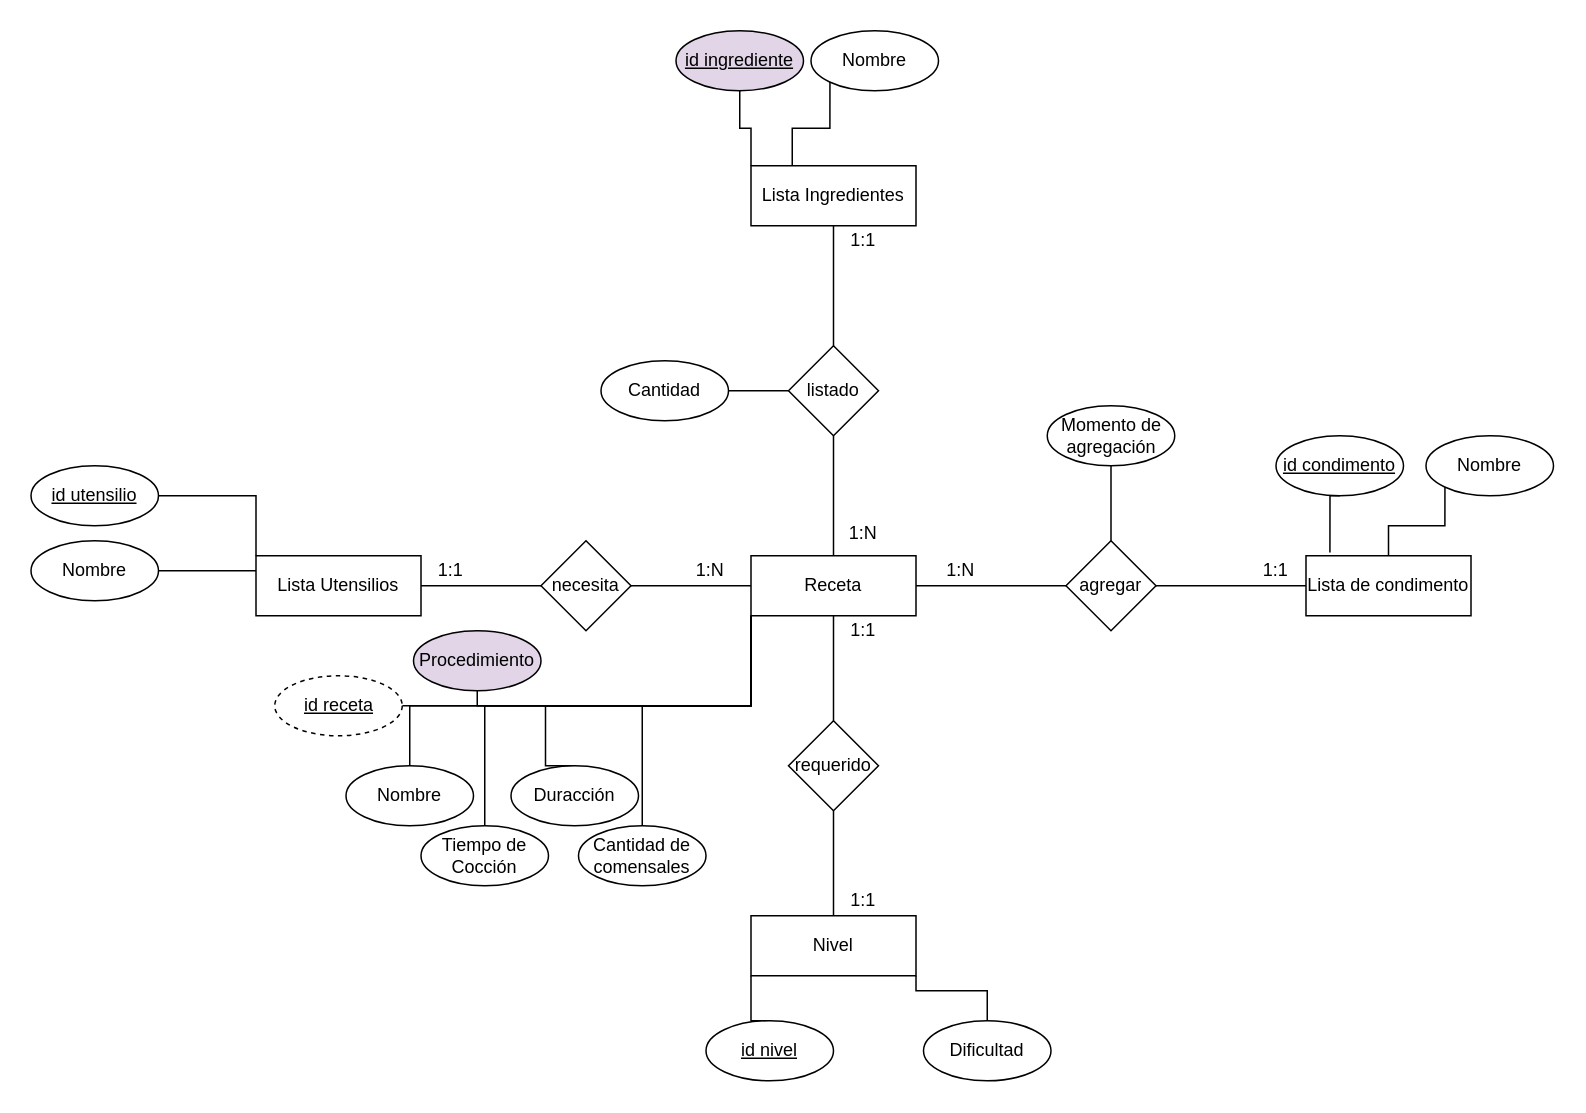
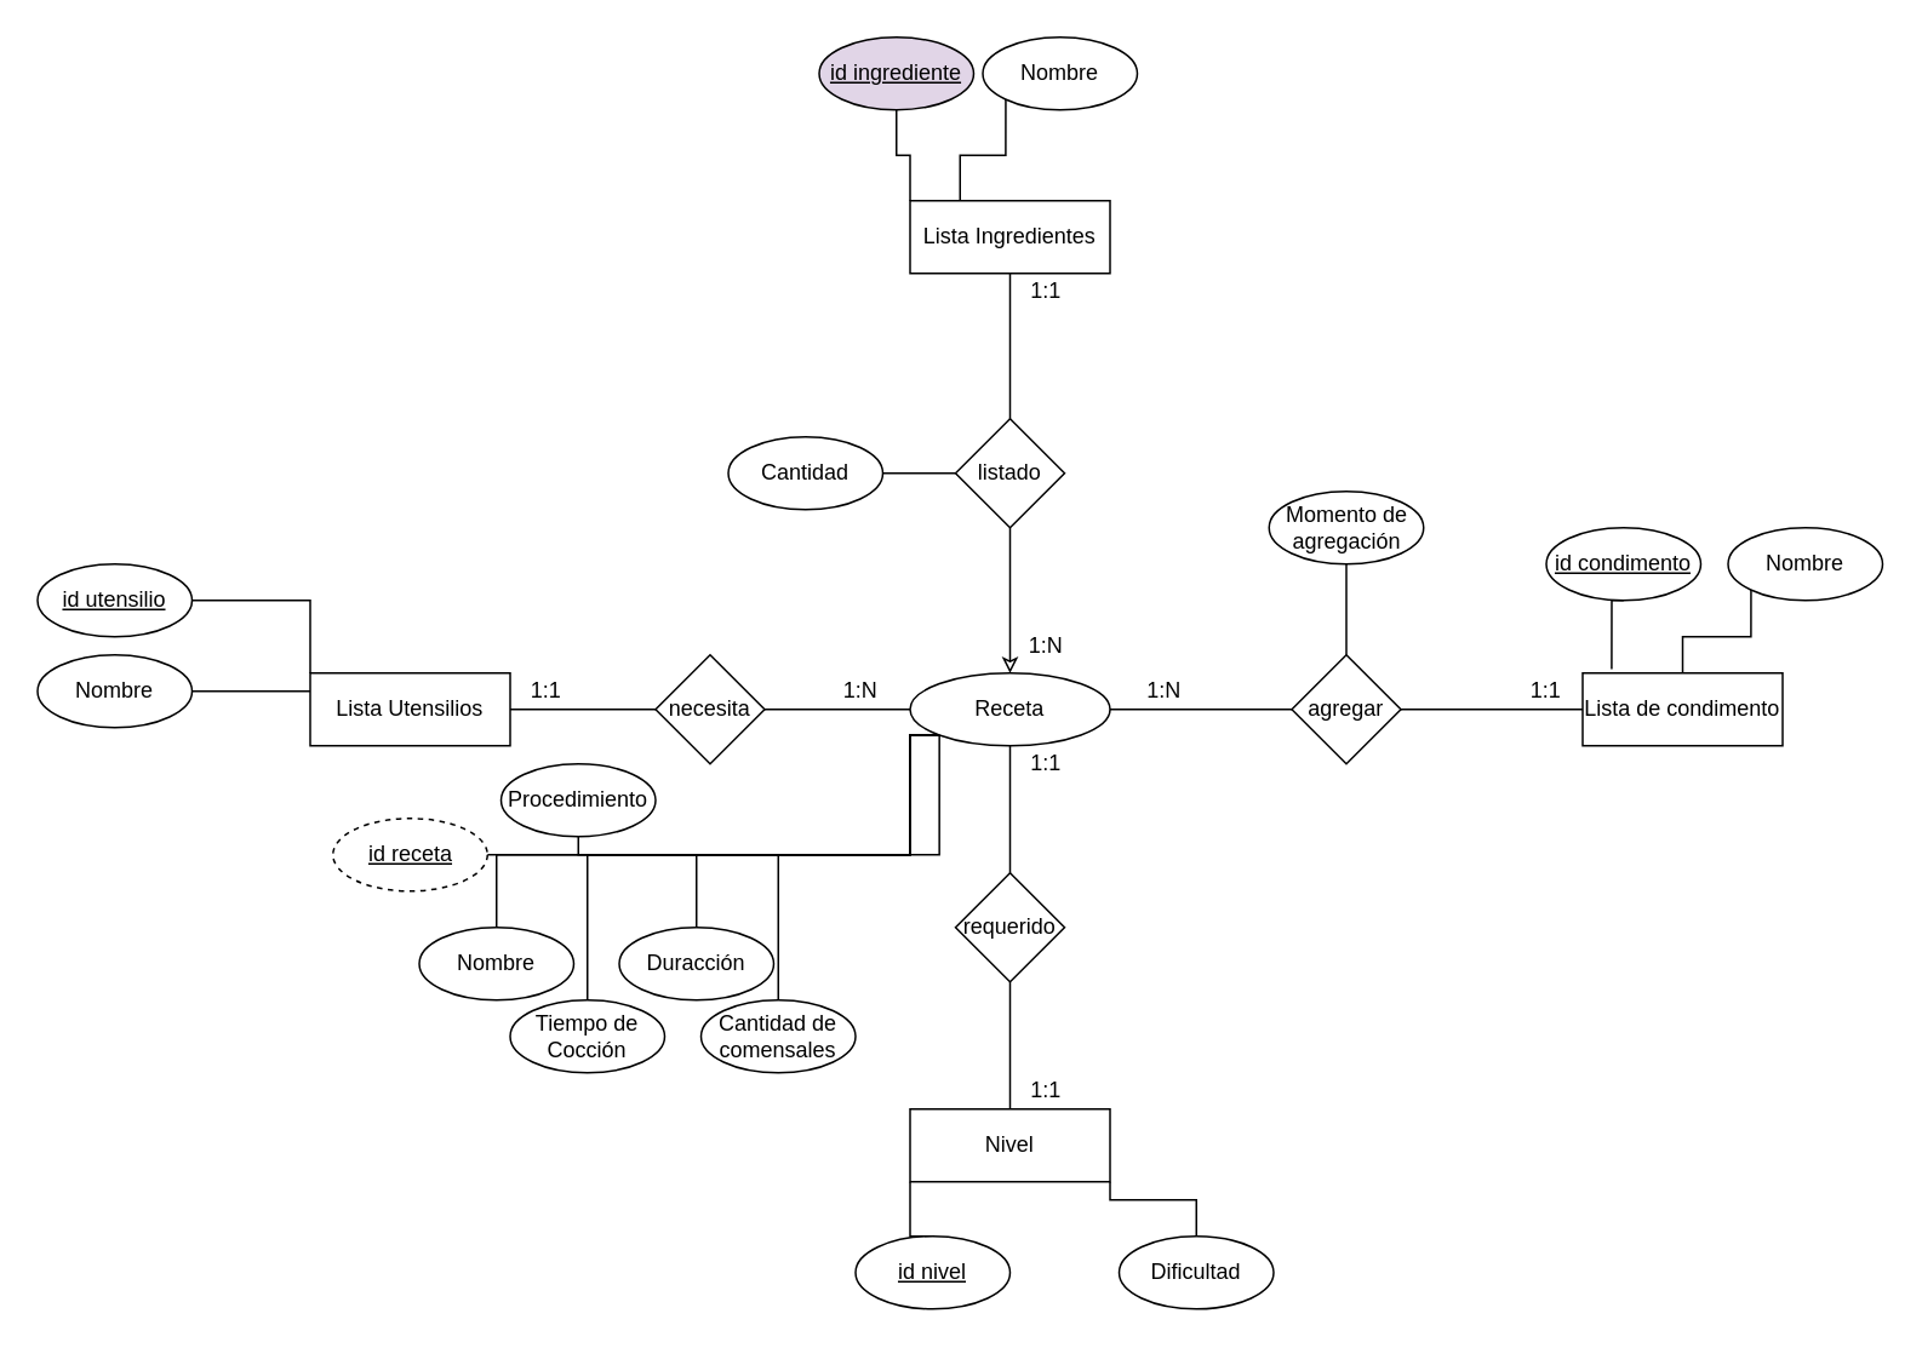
  <mxCell id="0" />
  <mxCell id="1" parent="0" />
  <mxCell id="2" style="edgeStyle=orthogonalEdgeStyle;rounded=0;orthogonalLoop=1;jettySize=auto;html=1;exitX=1;exitY=0.5;exitDx=0;exitDy=0;entryX=0;entryY=0.25;entryDx=0;entryDy=0;endArrow=none;endFill=0;" edge="1" parent="1" source="3" target="12"><mxGeometry relative="1" as="geometry" /></mxCell>
  <mxCell id="3" value="Nombre" style="ellipse;whiteSpace=wrap;html=1;" vertex="1" parent="1"><mxGeometry x="20" y="360" width="85" height="40" as="geometry" /></mxCell>
  <mxCell id="4" style="edgeStyle=orthogonalEdgeStyle;rounded=0;orthogonalLoop=1;jettySize=auto;html=1;exitX=1;exitY=0.5;exitDx=0;exitDy=0;entryX=0;entryY=0;entryDx=0;entryDy=0;endArrow=none;endFill=0;" edge="1" parent="1" source="5" target="12"><mxGeometry relative="1" as="geometry" /></mxCell>
  <mxCell id="5" value="&lt;u&gt;id utensilio&lt;/u&gt;" style="ellipse;whiteSpace=wrap;html=1;" vertex="1" parent="1"><mxGeometry x="20" y="310" width="85" height="40" as="geometry" /></mxCell>
  <mxCell id="6" style="edgeStyle=orthogonalEdgeStyle;rounded=0;orthogonalLoop=1;jettySize=auto;html=1;exitX=0;exitY=0.5;exitDx=0;exitDy=0;entryX=1;entryY=0.5;entryDx=0;entryDy=0;endArrow=none;endFill=0;" edge="1" parent="1" source="8" target="9"><mxGeometry relative="1" as="geometry" /></mxCell>
  <mxCell id="7" style="edgeStyle=orthogonalEdgeStyle;rounded=0;orthogonalLoop=1;jettySize=auto;html=1;exitX=1;exitY=0.5;exitDx=0;exitDy=0;entryX=0;entryY=0.5;entryDx=0;entryDy=0;endArrow=none;endFill=0;" edge="1" parent="1" source="8" target="13"><mxGeometry relative="1" as="geometry" /></mxCell>
  <mxCell id="8" value="agregar" style="rhombus;whiteSpace=wrap;html=1;" vertex="1" parent="1"><mxGeometry x="710" y="360" width="60" height="60" as="geometry" /></mxCell>
- <mxCell id="9" value="Receta" style="rounded=0;whiteSpace=wrap;html=1;" vertex="1" parent="1"><mxGeometry x="500" y="370" width="110" height="40" as="geometry" /></mxCell>
+ <mxCell id="9" value="Receta" style="ellipse;whiteSpace=wrap;html=1;" vertex="1" parent="1"><mxGeometry x="500" y="370" width="110" height="40" as="geometry" /></mxCell>
  <mxCell id="10" value="Lista Ingredientes" style="rounded=0;whiteSpace=wrap;html=1;" vertex="1" parent="1"><mxGeometry x="500" y="110" width="110" height="40" as="geometry" /></mxCell>
  <mxCell id="11" style="edgeStyle=orthogonalEdgeStyle;rounded=0;orthogonalLoop=1;jettySize=auto;html=1;exitX=1;exitY=0.5;exitDx=0;exitDy=0;entryX=0;entryY=0.5;entryDx=0;entryDy=0;endArrow=none;endFill=0;" edge="1" parent="1" source="12" target="19"><mxGeometry relative="1" as="geometry" /></mxCell>
  <mxCell id="12" value="Lista Utensilios" style="rounded=0;whiteSpace=wrap;html=1;" vertex="1" parent="1"><mxGeometry x="170" y="370" width="110" height="40" as="geometry" /></mxCell>
  <mxCell id="13" value="Lista de condimento" style="rounded=0;whiteSpace=wrap;html=1;" vertex="1" parent="1"><mxGeometry x="870" y="370" width="110" height="40" as="geometry" /></mxCell>
  <mxCell id="14" value="Nivel" style="rounded=0;whiteSpace=wrap;html=1;" vertex="1" parent="1"><mxGeometry x="500" y="610" width="110" height="40" as="geometry" /></mxCell>
  <mxCell id="15" style="edgeStyle=orthogonalEdgeStyle;rounded=0;orthogonalLoop=1;jettySize=auto;html=1;exitX=0.5;exitY=0;exitDx=0;exitDy=0;entryX=0.5;entryY=1;entryDx=0;entryDy=0;endArrow=none;endFill=0;" edge="1" parent="1" source="17" target="9"><mxGeometry relative="1" as="geometry" /></mxCell>
  <mxCell id="16" style="edgeStyle=orthogonalEdgeStyle;rounded=0;orthogonalLoop=1;jettySize=auto;html=1;exitX=0.5;exitY=1;exitDx=0;exitDy=0;entryX=0.5;entryY=0;entryDx=0;entryDy=0;endArrow=none;endFill=0;" edge="1" parent="1" source="17" target="14"><mxGeometry relative="1" as="geometry" /></mxCell>
  <mxCell id="17" value="requerido" style="rhombus;whiteSpace=wrap;html=1;" vertex="1" parent="1"><mxGeometry x="525" y="480" width="60" height="60" as="geometry" /></mxCell>
  <mxCell id="18" style="edgeStyle=orthogonalEdgeStyle;rounded=0;orthogonalLoop=1;jettySize=auto;html=1;exitX=1;exitY=0.5;exitDx=0;exitDy=0;entryX=0;entryY=0.5;entryDx=0;entryDy=0;endArrow=none;endFill=0;" edge="1" parent="1" source="19" target="9"><mxGeometry relative="1" as="geometry" /></mxCell>
  <mxCell id="19" value="necesita" style="rhombus;whiteSpace=wrap;html=1;" vertex="1" parent="1"><mxGeometry x="360" y="360" width="60" height="60" as="geometry" /></mxCell>
  <mxCell id="20" style="edgeStyle=orthogonalEdgeStyle;rounded=0;orthogonalLoop=1;jettySize=auto;html=1;exitX=0.5;exitY=0;exitDx=0;exitDy=0;entryX=0.5;entryY=1;entryDx=0;entryDy=0;endArrow=none;endFill=0;" edge="1" parent="1" source="22" target="10"><mxGeometry relative="1" as="geometry" /></mxCell>
- <mxCell id="21" style="edgeStyle=orthogonalEdgeStyle;rounded=0;orthogonalLoop=1;jettySize=auto;html=1;exitX=0.5;exitY=1;exitDx=0;exitDy=0;entryX=0.5;entryY=0;entryDx=0;entryDy=0;endArrow=none;endFill=0;" edge="1" parent="1" source="22" target="9"><mxGeometry relative="1" as="geometry" /></mxCell>
+ <mxCell id="21" style="edgeStyle=orthogonalEdgeStyle;rounded=0;orthogonalLoop=1;jettySize=auto;html=1;exitX=0.5;exitY=1;exitDx=0;exitDy=0;entryX=0.5;entryY=0;entryDx=0;entryDy=0;endArrow=classic;endFill=0;" edge="1" parent="1" source="22" target="9"><mxGeometry relative="1" as="geometry" /></mxCell>
  <mxCell id="22" value="listado" style="rhombus;whiteSpace=wrap;html=1;" vertex="1" parent="1"><mxGeometry x="525" y="230" width="60" height="60" as="geometry" /></mxCell>
  <mxCell id="23" style="edgeStyle=orthogonalEdgeStyle;rounded=0;orthogonalLoop=1;jettySize=auto;html=1;exitX=0;exitY=1;exitDx=0;exitDy=0;entryX=0.25;entryY=0;entryDx=0;entryDy=0;endArrow=none;endFill=0;" edge="1" parent="1" source="24" target="10"><mxGeometry relative="1" as="geometry" /></mxCell>
  <mxCell id="24" value="Nombre" style="ellipse;whiteSpace=wrap;html=1;" vertex="1" parent="1"><mxGeometry x="540" y="20" width="85" height="40" as="geometry" /></mxCell>
  <mxCell id="25" style="edgeStyle=orthogonalEdgeStyle;rounded=0;orthogonalLoop=1;jettySize=auto;html=1;exitX=0.5;exitY=1;exitDx=0;exitDy=0;entryX=0;entryY=0;entryDx=0;entryDy=0;endArrow=none;endFill=0;" edge="1" parent="1" source="26" target="10"><mxGeometry relative="1" as="geometry" /></mxCell>
  <mxCell id="26" value="&lt;u&gt;id ingrediente&lt;/u&gt;" style="ellipse;whiteSpace=wrap;html=1;fillColor=#e1d5e7;" vertex="1" parent="1"><mxGeometry x="450" y="20" width="85" height="40" as="geometry" /></mxCell>
  <mxCell id="27" style="edgeStyle=orthogonalEdgeStyle;rounded=0;orthogonalLoop=1;jettySize=auto;html=1;exitX=0;exitY=1;exitDx=0;exitDy=0;entryX=0.5;entryY=0;entryDx=0;entryDy=0;endArrow=none;endFill=0;" edge="1" parent="1" source="28" target="13"><mxGeometry relative="1" as="geometry" /></mxCell>
  <mxCell id="28" value="Nombre" style="ellipse;whiteSpace=wrap;html=1;" vertex="1" parent="1"><mxGeometry x="950" y="290" width="85" height="40" as="geometry" /></mxCell>
  <mxCell id="29" style="edgeStyle=orthogonalEdgeStyle;rounded=0;orthogonalLoop=1;jettySize=auto;html=1;exitX=0.5;exitY=1;exitDx=0;exitDy=0;entryX=0.145;entryY=-0.054;entryDx=0;entryDy=0;entryPerimeter=0;endArrow=none;endFill=0;" edge="1" parent="1" source="30" target="13"><mxGeometry relative="1" as="geometry" /></mxCell>
  <mxCell id="30" value="&lt;u&gt;id condimento&lt;/u&gt;" style="ellipse;whiteSpace=wrap;html=1;" vertex="1" parent="1"><mxGeometry x="850" y="290" width="85" height="40" as="geometry" /></mxCell>
  <mxCell id="31" style="edgeStyle=orthogonalEdgeStyle;rounded=0;orthogonalLoop=1;jettySize=auto;html=1;exitX=0.5;exitY=0;exitDx=0;exitDy=0;entryX=1;entryY=1;entryDx=0;entryDy=0;endArrow=none;endFill=0;" edge="1" parent="1" source="32" target="14"><mxGeometry relative="1" as="geometry" /></mxCell>
  <mxCell id="32" value="Dificultad" style="ellipse;whiteSpace=wrap;html=1;" vertex="1" parent="1"><mxGeometry x="615" y="680" width="85" height="40" as="geometry" /></mxCell>
  <mxCell id="33" style="edgeStyle=orthogonalEdgeStyle;rounded=0;orthogonalLoop=1;jettySize=auto;html=1;exitX=0.5;exitY=0;exitDx=0;exitDy=0;entryX=0;entryY=1;entryDx=0;entryDy=0;endArrow=none;endFill=0;" edge="1" parent="1" source="34" target="14"><mxGeometry relative="1" as="geometry" /></mxCell>
  <mxCell id="34" value="&lt;u&gt;id nivel&lt;/u&gt;" style="ellipse;whiteSpace=wrap;html=1;" vertex="1" parent="1"><mxGeometry x="470" y="680" width="85" height="40" as="geometry" /></mxCell>
  <mxCell id="35" value="1:N" style="text;html=1;strokeColor=none;fillColor=none;align=center;verticalAlign=middle;whiteSpace=wrap;rounded=0;" vertex="1" parent="1"><mxGeometry x="452.5" y="370" width="40" height="20" as="geometry" /></mxCell>
  <mxCell id="36" value="1:1" style="text;html=1;strokeColor=none;fillColor=none;align=center;verticalAlign=middle;whiteSpace=wrap;rounded=0;" vertex="1" parent="1"><mxGeometry x="555" y="150" width="40" height="20" as="geometry" /></mxCell>
  <mxCell id="37" value="1:N" style="text;html=1;strokeColor=none;fillColor=none;align=center;verticalAlign=middle;whiteSpace=wrap;rounded=0;" vertex="1" parent="1"><mxGeometry x="555" y="345" width="40" height="20" as="geometry" /></mxCell>
  <mxCell id="38" value="1:N" style="text;html=1;strokeColor=none;fillColor=none;align=center;verticalAlign=middle;whiteSpace=wrap;rounded=0;" vertex="1" parent="1"><mxGeometry x="620" y="370" width="40" height="20" as="geometry" /></mxCell>
  <mxCell id="39" style="edgeStyle=orthogonalEdgeStyle;rounded=0;orthogonalLoop=1;jettySize=auto;html=1;exitX=1;exitY=0.5;exitDx=0;exitDy=0;entryX=0;entryY=0.5;entryDx=0;entryDy=0;endArrow=none;endFill=0;" edge="1" parent="1" source="40" target="22"><mxGeometry relative="1" as="geometry" /></mxCell>
  <mxCell id="40" value="Cantidad" style="ellipse;whiteSpace=wrap;html=1;" vertex="1" parent="1"><mxGeometry x="400" y="240" width="85" height="40" as="geometry" /></mxCell>
  <mxCell id="41" value="1:1" style="text;html=1;strokeColor=none;fillColor=none;align=center;verticalAlign=middle;whiteSpace=wrap;rounded=0;" vertex="1" parent="1"><mxGeometry x="830" y="370" width="40" height="20" as="geometry" /></mxCell>
  <mxCell id="42" value="1:1" style="text;html=1;strokeColor=none;fillColor=none;align=center;verticalAlign=middle;whiteSpace=wrap;rounded=0;" vertex="1" parent="1"><mxGeometry x="280" y="370" width="40" height="20" as="geometry" /></mxCell>
  <mxCell id="43" value="1:1" style="text;html=1;strokeColor=none;fillColor=none;align=center;verticalAlign=middle;whiteSpace=wrap;rounded=0;" vertex="1" parent="1"><mxGeometry x="555" y="590" width="40" height="20" as="geometry" /></mxCell>
  <mxCell id="44" value="1:1" style="text;html=1;strokeColor=none;fillColor=none;align=center;verticalAlign=middle;whiteSpace=wrap;rounded=0;" vertex="1" parent="1"><mxGeometry x="555" y="410" width="40" height="20" as="geometry" /></mxCell>
  <mxCell id="45" style="edgeStyle=orthogonalEdgeStyle;rounded=0;orthogonalLoop=1;jettySize=auto;html=1;exitX=1;exitY=0.5;exitDx=0;exitDy=0;entryX=0;entryY=1;entryDx=0;entryDy=0;endArrow=none;endFill=0;" edge="1" parent="1" source="46" target="9"><mxGeometry relative="1" as="geometry"><Array as="points"><mxPoint x="268" y="470" /><mxPoint x="500" y="470" /></Array></mxGeometry></mxCell>
  <mxCell id="46" value="&lt;u&gt;id receta&lt;/u&gt;" style="ellipse;whiteSpace=wrap;html=1;dashed=1;" vertex="1" parent="1"><mxGeometry x="182.5" y="450" width="85" height="40" as="geometry" /></mxCell>
  <mxCell id="47" style="edgeStyle=orthogonalEdgeStyle;rounded=0;orthogonalLoop=1;jettySize=auto;html=1;exitX=0.5;exitY=0;exitDx=0;exitDy=0;entryX=0;entryY=1;entryDx=0;entryDy=0;endArrow=none;endFill=0;" edge="1" parent="1" source="48" target="9"><mxGeometry relative="1" as="geometry"><Array as="points"><mxPoint x="273" y="470" /><mxPoint x="500" y="470" /></Array></mxGeometry></mxCell>
  <mxCell id="48" value="Nombre" style="ellipse;whiteSpace=wrap;html=1;" vertex="1" parent="1"><mxGeometry x="230" y="510" width="85" height="40" as="geometry" /></mxCell>
  <mxCell id="49" style="edgeStyle=orthogonalEdgeStyle;rounded=0;orthogonalLoop=1;jettySize=auto;html=1;exitX=0.5;exitY=0;exitDx=0;exitDy=0;entryX=0;entryY=1;entryDx=0;entryDy=0;endArrow=none;endFill=0;" edge="1" parent="1" source="50" target="9"><mxGeometry relative="1" as="geometry"><Array as="points"><mxPoint x="363" y="470" /><mxPoint x="500" y="470" /></Array></mxGeometry></mxCell>
  <mxCell id="50" value="Duracción" style="ellipse;whiteSpace=wrap;html=1;" vertex="1" parent="1"><mxGeometry x="340" y="510" width="85" height="40" as="geometry" /></mxCell>
  <mxCell id="51" style="edgeStyle=orthogonalEdgeStyle;rounded=0;orthogonalLoop=1;jettySize=auto;html=1;exitX=0.5;exitY=0;exitDx=0;exitDy=0;entryX=0;entryY=1;entryDx=0;entryDy=0;endArrow=none;endFill=0;" edge="1" parent="1" source="52" target="9"><mxGeometry relative="1" as="geometry"><Array as="points"><mxPoint x="323" y="470" /><mxPoint x="500" y="470" /></Array></mxGeometry></mxCell>
  <mxCell id="52" value="Tiempo de Cocción" style="ellipse;whiteSpace=wrap;html=1;" vertex="1" parent="1"><mxGeometry x="280" y="550" width="85" height="40" as="geometry" /></mxCell>
  <mxCell id="53" style="edgeStyle=orthogonalEdgeStyle;rounded=0;orthogonalLoop=1;jettySize=auto;html=1;exitX=0.5;exitY=0;exitDx=0;exitDy=0;entryX=0;entryY=1;entryDx=0;entryDy=0;endArrow=none;endFill=0;" edge="1" parent="1" source="54" target="9"><mxGeometry relative="1" as="geometry"><Array as="points"><mxPoint x="428" y="470" /><mxPoint x="500" y="470" /></Array></mxGeometry></mxCell>
  <mxCell id="54" value="Cantidad de comensales" style="ellipse;whiteSpace=wrap;html=1;" vertex="1" parent="1"><mxGeometry x="385" y="550" width="85" height="40" as="geometry" /></mxCell>
  <mxCell id="55" style="edgeStyle=orthogonalEdgeStyle;rounded=0;orthogonalLoop=1;jettySize=auto;html=1;exitX=0.5;exitY=1;exitDx=0;exitDy=0;entryX=0.5;entryY=0;entryDx=0;entryDy=0;endArrow=none;endFill=0;" edge="1" parent="1" source="56" target="8"><mxGeometry relative="1" as="geometry" /></mxCell>
  <mxCell id="56" value="Momento de agregación" style="ellipse;whiteSpace=wrap;html=1;" vertex="1" parent="1"><mxGeometry x="697.5" y="270" width="85" height="40" as="geometry" /></mxCell>
  <mxCell id="57" style="edgeStyle=orthogonalEdgeStyle;rounded=0;orthogonalLoop=1;jettySize=auto;html=1;exitX=0.5;exitY=1;exitDx=0;exitDy=0;entryX=0;entryY=1;entryDx=0;entryDy=0;endArrow=none;endFill=0;" edge="1" parent="1" source="58" target="9"><mxGeometry relative="1" as="geometry"><Array as="points"><mxPoint x="318" y="470" /><mxPoint x="500" y="470" /></Array></mxGeometry></mxCell>
- <mxCell id="58" value="Procedimiento" style="ellipse;whiteSpace=wrap;html=1;fillColor=#e1d5e7;" vertex="1" parent="1"><mxGeometry x="275" y="420" width="85" height="40" as="geometry" /></mxCell>
+ <mxCell id="58" value="Procedimiento" style="ellipse;whiteSpace=wrap;html=1;" vertex="1" parent="1"><mxGeometry x="275" y="420" width="85" height="40" as="geometry" /></mxCell>
